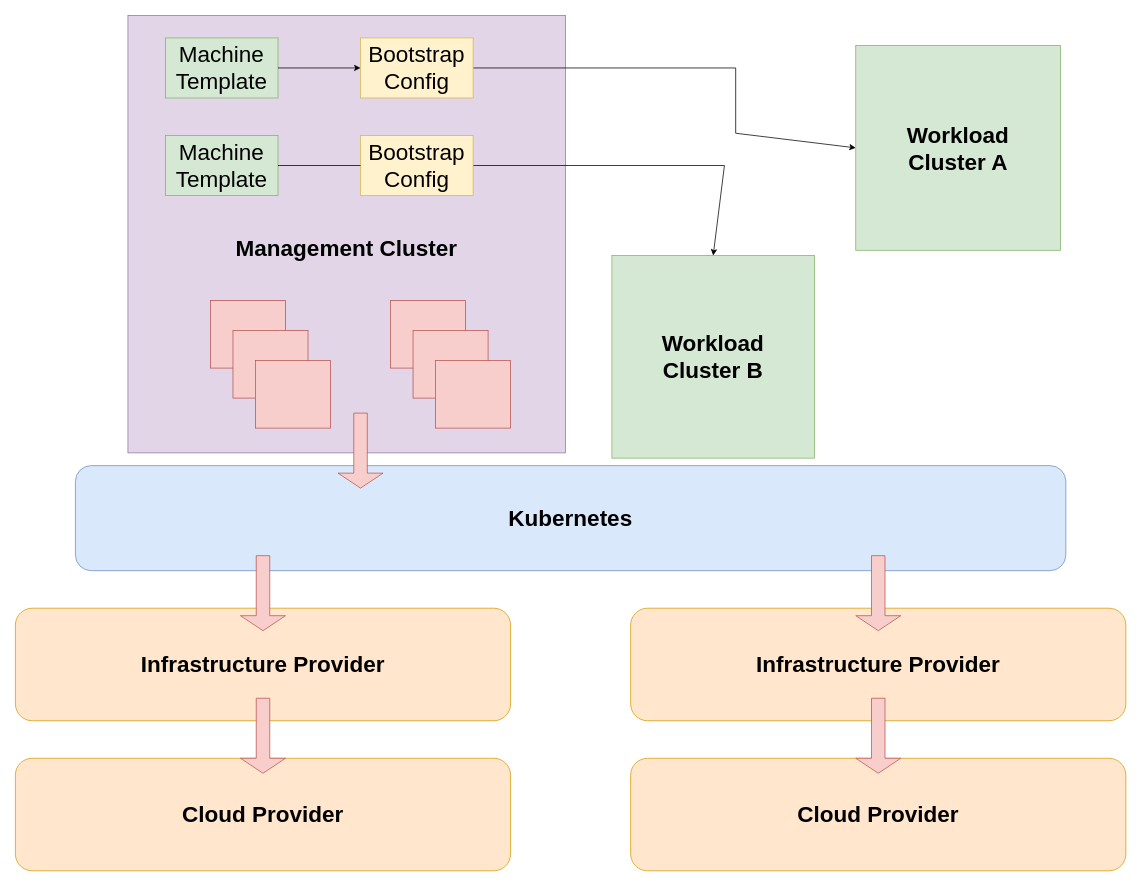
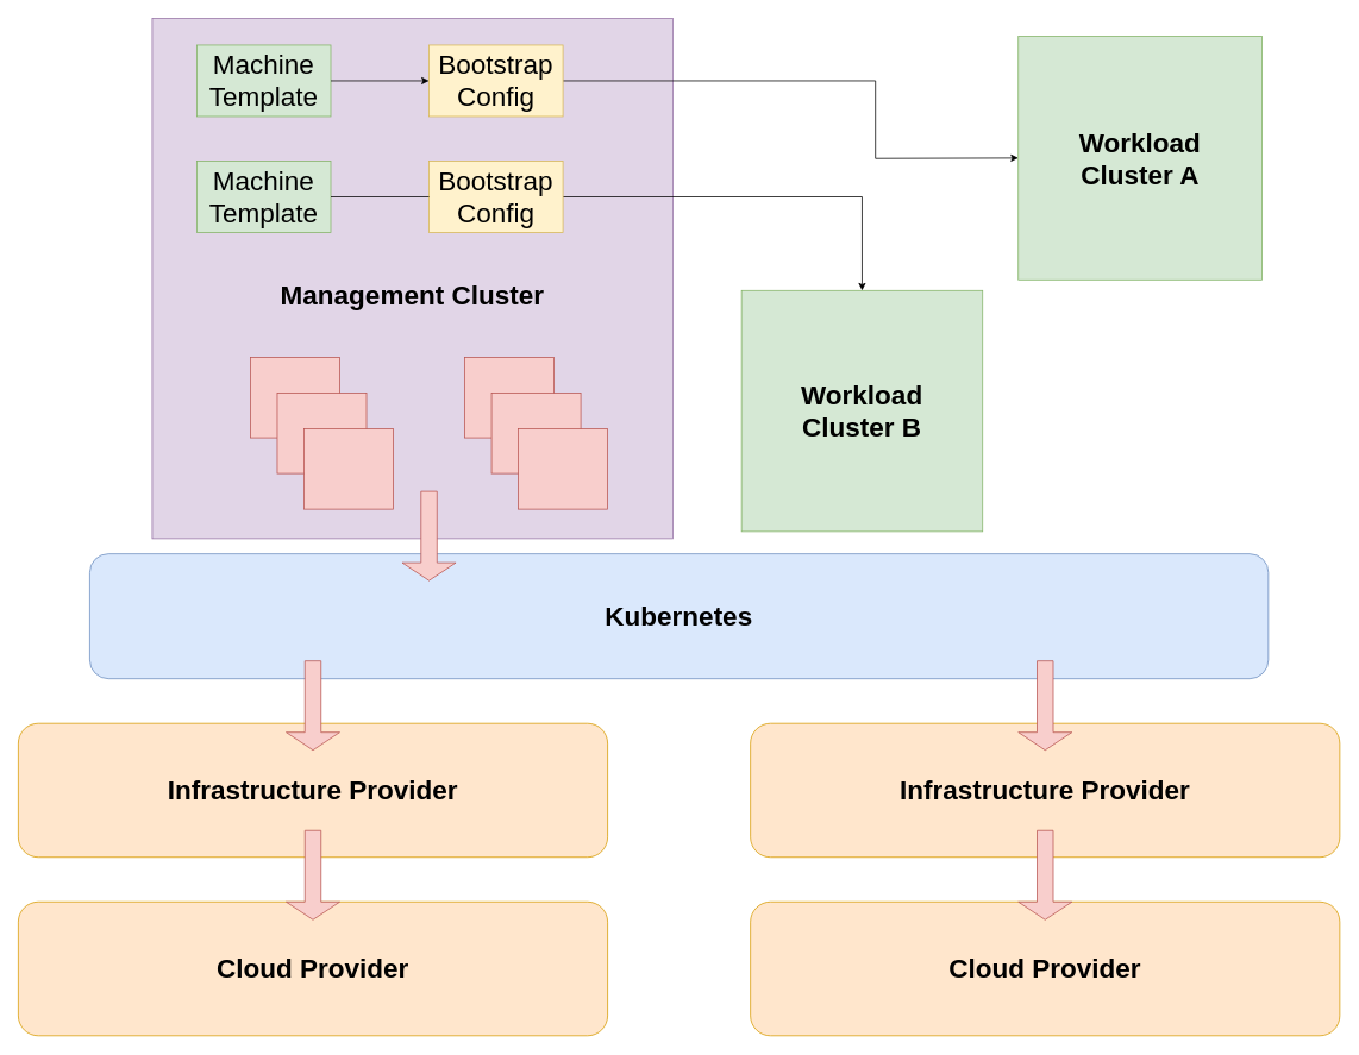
  <mxCell id="0" />
  <mxCell id="1" parent="0" />
  <mxCell id="2" value="Infrastructure Provider" style="rounded=1;whiteSpace=wrap;html=1;fontSize=30;fontStyle=1;fillColor=#ffe6cc;strokeColor=#d79b00;" parent="1" vertex="1"><mxGeometry x="20" y="810" width="660" height="150" as="geometry" /></mxCell>
  <mxCell id="3" value="Kubernetes" style="rounded=1;whiteSpace=wrap;html=1;fontSize=30;fillColor=#dae8fc;strokeColor=#6c8ebf;fontStyle=1" parent="1" vertex="1"><mxGeometry x="100" y="620" width="1320" height="140" as="geometry" /></mxCell>
  <mxCell id="4" value="&lt;br&gt;Management Cluster" style="whiteSpace=wrap;html=1;aspect=fixed;fontSize=30;fontStyle=1;fillColor=#e1d5e7;strokeColor=#9673a6;" parent="1" vertex="1"><mxGeometry x="170" y="20" width="583" height="583" as="geometry" /></mxCell>
- <mxCell id="5" value="Workload&lt;br&gt;Cluster B" style="whiteSpace=wrap;html=1;aspect=fixed;fontSize=30;fontStyle=1;fillColor=#d5e8d4;strokeColor=#82b366;" parent="1" vertex="1"><mxGeometry x="815" y="340" width="270" height="270" as="geometry" /></mxCell>
+ <mxCell id="5" value="Workload&lt;br&gt;Cluster B" style="whiteSpace=wrap;html=1;aspect=fixed;fontSize=30;fontStyle=1;fillColor=#d5e8d4;strokeColor=#82b366;" parent="1" vertex="1"><mxGeometry x="830" y="325" width="270" height="270" as="geometry" /></mxCell>
  <mxCell id="6" value="" style="rounded=0;whiteSpace=wrap;html=1;fontSize=30;fillColor=#f8cecc;strokeColor=#b85450;" parent="1" vertex="1"><mxGeometry x="520" y="400" width="100" height="90" as="geometry" /></mxCell>
  <mxCell id="7" value="" style="rounded=0;whiteSpace=wrap;html=1;fontSize=30;fillColor=#f8cecc;strokeColor=#b85450;" parent="1" vertex="1"><mxGeometry x="550" y="440" width="100" height="90" as="geometry" /></mxCell>
  <mxCell id="8" value="" style="rounded=0;whiteSpace=wrap;html=1;fontSize=30;fillColor=#f8cecc;strokeColor=#b85450;" parent="1" vertex="1"><mxGeometry x="580" y="480" width="100" height="90" as="geometry" /></mxCell>
  <mxCell id="9" value="" style="rounded=0;whiteSpace=wrap;html=1;fontSize=30;fillColor=#f8cecc;strokeColor=#b85450;" parent="1" vertex="1"><mxGeometry x="280" y="400" width="100" height="90" as="geometry" /></mxCell>
  <mxCell id="10" value="" style="rounded=0;whiteSpace=wrap;html=1;fontSize=30;fillColor=#f8cecc;strokeColor=#b85450;" parent="1" vertex="1"><mxGeometry x="310" y="440" width="100" height="90" as="geometry" /></mxCell>
  <mxCell id="11" value="" style="rounded=0;whiteSpace=wrap;html=1;fontSize=30;fillColor=#f8cecc;strokeColor=#b85450;" parent="1" vertex="1"><mxGeometry x="340" y="480" width="100" height="90" as="geometry" /></mxCell>
  <mxCell id="12" value="" style="endArrow=classic;html=1;fontSize=30;exitX=1;exitY=0.5;exitDx=0;exitDy=0;entryX=0;entryY=0.5;entryDx=0;entryDy=0;rounded=0;" parent="1" source="29" target="17" edge="1"><mxGeometry width="50" height="50" relative="1" as="geometry"><mxPoint x="641.5" y="90" as="sourcePoint" /><mxPoint x="956" y="135" as="targetPoint" /><Array as="points"><mxPoint x="980" y="90" /><mxPoint x="980" y="177" /></Array></mxGeometry></mxCell>
  <mxCell id="13" value="" style="shape=singleArrow;direction=south;whiteSpace=wrap;html=1;fillColor=#f8cecc;strokeColor=#b85450;" parent="1" vertex="1"><mxGeometry x="450" y="550" width="60" height="100" as="geometry" /></mxCell>
  <mxCell id="14" value="Machine&lt;br&gt;Template" style="rounded=0;whiteSpace=wrap;html=1;fontSize=30;fillColor=#d5e8d4;strokeColor=#82b366;fontStyle=0" parent="1" vertex="1"><mxGeometry x="220" y="50" width="150" height="80" as="geometry" /></mxCell>
  <mxCell id="15" style="edgeStyle=none;html=1;entryX=0;entryY=0.5;entryDx=0;entryDy=0;exitX=1;exitY=0.5;exitDx=0;exitDy=0;rounded=0;" parent="1" source="14" target="29" edge="1"><mxGeometry relative="1" as="geometry"><mxPoint x="541.5" y="90" as="targetPoint" /></mxGeometry></mxCell>
  <mxCell id="16" value="Machine&lt;br&gt;Template" style="rounded=0;whiteSpace=wrap;html=1;fontSize=30;fillColor=#d5e8d4;strokeColor=#82b366;fontStyle=0" parent="1" vertex="1"><mxGeometry x="220" y="180" width="150" height="80" as="geometry" /></mxCell>
- <mxCell id="17" value="Workload&lt;br&gt;Cluster A" style="whiteSpace=wrap;html=1;aspect=fixed;fontSize=30;fontStyle=1;fillColor=#d5e8d4;strokeColor=#82b366;" parent="1" vertex="1"><mxGeometry x="1140" y="60" width="273" height="273" as="geometry" /></mxCell>
+ <mxCell id="17" value="Workload&lt;br&gt;Cluster A" style="whiteSpace=wrap;html=1;aspect=fixed;fontSize=30;fontStyle=1;fillColor=#d5e8d4;strokeColor=#82b366;" parent="1" vertex="1"><mxGeometry x="1140" y="40" width="273" height="273" as="geometry" /></mxCell>
  <mxCell id="18" value="" style="endArrow=classic;html=1;fontSize=30;exitX=1;exitY=0.5;exitDx=0;exitDy=0;entryX=0.5;entryY=0;entryDx=0;entryDy=0;rounded=0;" parent="1" source="27" target="5" edge="1"><mxGeometry width="50" height="50" relative="1" as="geometry"><mxPoint x="641.5" y="220" as="sourcePoint" /><mxPoint x="1110" y="102.5" as="targetPoint" /><Array as="points"><mxPoint x="965" y="220" /></Array></mxGeometry></mxCell>
  <mxCell id="19" style="edgeStyle=none;html=1;entryX=0;entryY=0.5;entryDx=0;entryDy=0;exitX=1;exitY=0.5;exitDx=0;exitDy=0;rounded=0;startArrow=none;" parent="1" source="27" edge="1"><mxGeometry relative="1" as="geometry"><mxPoint x="441.5" y="110" as="sourcePoint" /><mxPoint x="541.5" y="220" as="targetPoint" /></mxGeometry></mxCell>
  <mxCell id="20" value="Infrastructure Provider" style="rounded=1;whiteSpace=wrap;html=1;fontSize=30;fontStyle=1;fillColor=#ffe6cc;strokeColor=#d79b00;" parent="1" vertex="1"><mxGeometry x="840" y="810" width="660" height="150" as="geometry" /></mxCell>
  <mxCell id="21" value="Cloud Provider" style="rounded=1;whiteSpace=wrap;html=1;fontSize=30;fontStyle=1;fillColor=#ffe6cc;strokeColor=#d79b00;" parent="1" vertex="1"><mxGeometry x="20" y="1010" width="660" height="150" as="geometry" /></mxCell>
  <mxCell id="22" value="Cloud Provider" style="rounded=1;whiteSpace=wrap;html=1;fontSize=30;fontStyle=1;fillColor=#ffe6cc;strokeColor=#d79b00;" parent="1" vertex="1"><mxGeometry x="840" y="1010" width="660" height="150" as="geometry" /></mxCell>
  <mxCell id="23" value="" style="shape=singleArrow;direction=south;whiteSpace=wrap;html=1;fillColor=#f8cecc;strokeColor=#b85450;" parent="1" vertex="1"><mxGeometry x="320" y="740" width="60" height="100" as="geometry" /></mxCell>
  <mxCell id="24" value="" style="shape=singleArrow;direction=south;whiteSpace=wrap;html=1;fillColor=#f8cecc;strokeColor=#b85450;" parent="1" vertex="1"><mxGeometry x="1140" y="740" width="60" height="100" as="geometry" /></mxCell>
  <mxCell id="25" value="" style="shape=singleArrow;direction=south;whiteSpace=wrap;html=1;fillColor=#f8cecc;strokeColor=#b85450;" parent="1" vertex="1"><mxGeometry x="320" y="930" width="60" height="100" as="geometry" /></mxCell>
  <mxCell id="26" value="" style="shape=singleArrow;direction=south;whiteSpace=wrap;html=1;fillColor=#f8cecc;strokeColor=#b85450;" parent="1" vertex="1"><mxGeometry x="1140" y="930" width="60" height="100" as="geometry" /></mxCell>
  <mxCell id="27" value="Bootstrap&lt;br&gt;Config" style="rounded=0;whiteSpace=wrap;html=1;fontSize=30;fillColor=#fff2cc;strokeColor=#d6b656;fontStyle=0" vertex="1" parent="1"><mxGeometry x="480" y="180" width="150" height="80" as="geometry" /></mxCell>
  <mxCell id="28" value="" style="edgeStyle=none;html=1;entryX=0;entryY=0.5;entryDx=0;entryDy=0;exitX=1;exitY=0.5;exitDx=0;exitDy=0;rounded=0;endArrow=none;" edge="1" parent="1" source="16" target="27"><mxGeometry relative="1" as="geometry"><mxPoint x="440" y="220" as="sourcePoint" /><mxPoint x="541.5" y="220" as="targetPoint" /></mxGeometry></mxCell>
  <mxCell id="29" value="Bootstrap&lt;br&gt;Config" style="rounded=0;whiteSpace=wrap;html=1;fontSize=30;fillColor=#fff2cc;strokeColor=#d6b656;fontStyle=0" vertex="1" parent="1"><mxGeometry x="480" y="50" width="150" height="80" as="geometry" /></mxCell>
